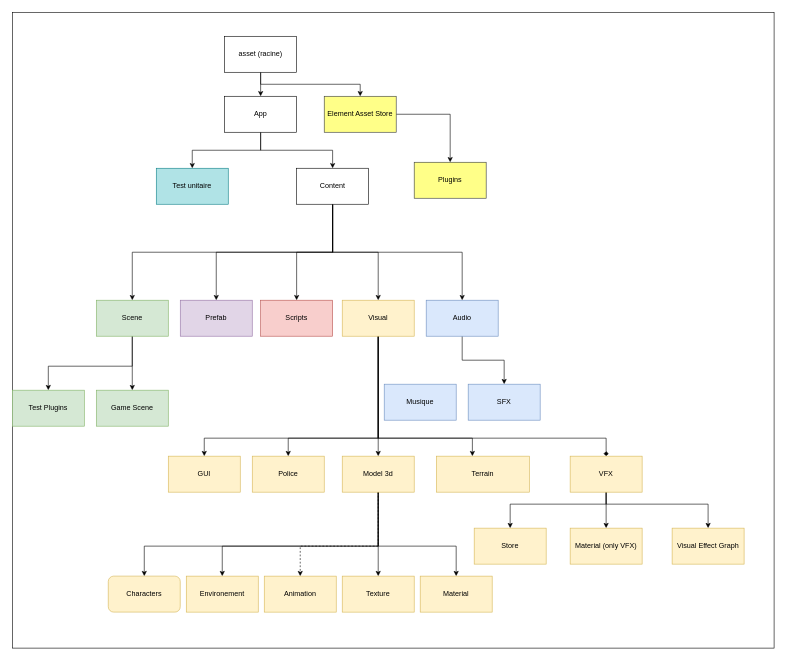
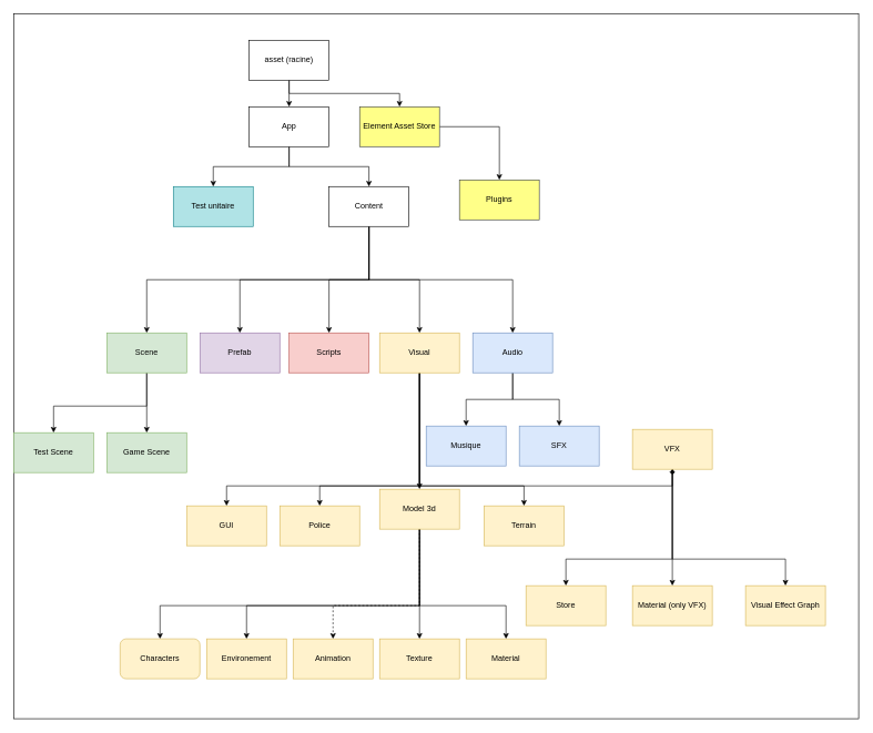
  <mxCell id="0" />
  <mxCell id="1" parent="0" />
  <mxCell id="2" value="" style="rounded=0;whiteSpace=wrap;html=1;" parent="1" vertex="1"><mxGeometry width="1270" height="1060" as="geometry" x="20" y="20" /></mxCell>
  <mxCell id="3" style="edgeStyle=orthogonalEdgeStyle;rounded=0;orthogonalLoop=1;jettySize=auto;html=1;" parent="1" source="5" target="9" edge="1"><mxGeometry relative="1" as="geometry" /></mxCell>
  <mxCell id="4" style="edgeStyle=orthogonalEdgeStyle;rounded=0;orthogonalLoop=1;jettySize=auto;html=1;" parent="1" source="5" target="51" edge="1"><mxGeometry relative="1" as="geometry"><Array as="points"><mxPoint x="434" y="140" /><mxPoint x="600" y="140" /></Array></mxGeometry></mxCell>
  <mxCell id="5" value="asset (racine)" style="rounded=0;whiteSpace=wrap;html=1;" parent="1" vertex="1"><mxGeometry x="374" y="60" width="120" height="60" as="geometry" /></mxCell>
  <mxCell id="6" value="Test unitaire" style="rounded=0;whiteSpace=wrap;html=1;fillColor=#b0e3e6;strokeColor=#0e8088;" parent="1" vertex="1"><mxGeometry x="260" y="280" width="120" height="60" as="geometry" /></mxCell>
  <mxCell id="7" style="edgeStyle=orthogonalEdgeStyle;rounded=0;orthogonalLoop=1;jettySize=auto;html=1;" parent="1" source="9" target="15" edge="1"><mxGeometry relative="1" as="geometry" /></mxCell>
  <mxCell id="8" style="edgeStyle=orthogonalEdgeStyle;rounded=0;orthogonalLoop=1;jettySize=auto;html=1;" parent="1" source="9" target="6" edge="1"><mxGeometry relative="1" as="geometry" /></mxCell>
  <mxCell id="9" value="App" style="rounded=0;whiteSpace=wrap;html=1;" parent="1" vertex="1"><mxGeometry x="374" y="160" width="120" height="60" as="geometry" /></mxCell>
  <mxCell id="10" style="edgeStyle=orthogonalEdgeStyle;rounded=0;orthogonalLoop=1;jettySize=auto;html=1;" parent="1" source="15" target="26" edge="1"><mxGeometry relative="1" as="geometry"><Array as="points"><mxPoint x="554" y="420" /><mxPoint x="770" y="420" /></Array></mxGeometry></mxCell>
  <mxCell id="11" style="edgeStyle=orthogonalEdgeStyle;rounded=0;orthogonalLoop=1;jettySize=auto;html=1;" parent="1" source="15" target="17" edge="1"><mxGeometry relative="1" as="geometry" /></mxCell>
  <mxCell id="12" style="edgeStyle=orthogonalEdgeStyle;rounded=0;orthogonalLoop=1;jettySize=auto;html=1;" parent="1" source="15" target="16" edge="1"><mxGeometry relative="1" as="geometry"><Array as="points"><mxPoint x="554" y="420" /><mxPoint x="360" y="420" /></Array></mxGeometry></mxCell>
  <mxCell id="13" style="edgeStyle=orthogonalEdgeStyle;rounded=0;orthogonalLoop=1;jettySize=auto;html=1;" parent="1" source="15" target="37" edge="1"><mxGeometry relative="1" as="geometry"><Array as="points"><mxPoint x="554" y="420" /><mxPoint x="220" y="420" /></Array></mxGeometry></mxCell>
  <mxCell id="14" style="edgeStyle=orthogonalEdgeStyle;rounded=0;orthogonalLoop=1;jettySize=auto;html=1;strokeColor=#000000;" parent="1" source="15" target="23" edge="1"><mxGeometry relative="1" as="geometry" /></mxCell>
  <mxCell id="15" value="Content" style="rounded=0;whiteSpace=wrap;html=1;" parent="1" vertex="1"><mxGeometry x="494" y="280" width="120" height="60" as="geometry" /></mxCell>
  <mxCell id="16" value="Prefab" style="rounded=0;whiteSpace=wrap;html=1;fillColor=#e1d5e7;strokeColor=#9673a6;" parent="1" vertex="1"><mxGeometry x="300" y="500" width="120" height="60" as="geometry" /></mxCell>
  <mxCell id="17" value="Scripts" style="rounded=0;whiteSpace=wrap;html=1;fillColor=#f8cecc;strokeColor=#b85450;" parent="1" vertex="1"><mxGeometry x="434" y="500" width="120" height="60" as="geometry" /></mxCell>
  <mxCell id="18" style="edgeStyle=orthogonalEdgeStyle;rounded=0;orthogonalLoop=1;jettySize=auto;html=1;strokeColor=#000000;" parent="1" source="23" target="53" edge="1"><mxGeometry relative="1" as="geometry"><Array as="points"><mxPoint x="630" y="730" /><mxPoint x="340" y="730" /></Array></mxGeometry></mxCell>
  <mxCell id="19" style="edgeStyle=orthogonalEdgeStyle;rounded=0;orthogonalLoop=1;jettySize=auto;html=1;strokeColor=#000000;" parent="1" source="23" target="34" edge="1"><mxGeometry relative="1" as="geometry"><Array as="points"><mxPoint x="630" y="730" /><mxPoint x="480" y="730" /></Array></mxGeometry></mxCell>
  <mxCell id="20" style="edgeStyle=orthogonalEdgeStyle;rounded=0;orthogonalLoop=1;jettySize=auto;html=1;strokeColor=#000000;" parent="1" source="23" target="32" edge="1"><mxGeometry relative="1" as="geometry" /></mxCell>
  <mxCell id="21" style="edgeStyle=orthogonalEdgeStyle;rounded=0;orthogonalLoop=1;jettySize=auto;html=1;strokeColor=#000000;" parent="1" source="23" target="52" edge="1"><mxGeometry relative="1" as="geometry"><Array as="points"><mxPoint x="630" y="730" /><mxPoint x="787" y="730" /></Array></mxGeometry></mxCell>
  <mxCell id="22" style="edgeStyle=orthogonalEdgeStyle;rounded=0;orthogonalLoop=1;jettySize=auto;html=1;strokeColor=#000000;endArrow=diamond;" parent="1" source="23" target="44" edge="1"><mxGeometry relative="1" as="geometry"><Array as="points"><mxPoint x="630" y="730" /><mxPoint x="1010" y="730" /></Array></mxGeometry></mxCell>
  <mxCell id="23" value="Visual" style="rounded=0;whiteSpace=wrap;html=1;fillColor=#fff2cc;strokeColor=#d6b656;" parent="1" vertex="1"><mxGeometry x="570" y="500" width="120" height="60" as="geometry" /></mxCell>
+ <mxCell id="24" style="edgeStyle=orthogonalEdgeStyle;rounded=0;orthogonalLoop=1;jettySize=auto;html=1;" parent="1" source="26" target="48" edge="1"><mxGeometry relative="1" as="geometry" /></mxCell>
  <mxCell id="25" style="edgeStyle=orthogonalEdgeStyle;rounded=0;orthogonalLoop=1;jettySize=auto;html=1;fillColor=#dae8fc;strokeColor=#000000;" parent="1" source="26" target="49" edge="1"><mxGeometry relative="1" as="geometry" /></mxCell>
  <mxCell id="26" value="Audio" style="rounded=0;whiteSpace=wrap;html=1;fillColor=#dae8fc;strokeColor=#6c8ebf;" parent="1" vertex="1"><mxGeometry x="710" y="500" width="120" height="60" as="geometry" /></mxCell>
  <mxCell id="27" style="edgeStyle=orthogonalEdgeStyle;rounded=0;orthogonalLoop=1;jettySize=auto;html=1;fillColor=#fff2cc;strokeColor=#000000;" parent="1" source="32" target="40" edge="1"><mxGeometry relative="1" as="geometry" /></mxCell>
  <mxCell id="28" style="edgeStyle=orthogonalEdgeStyle;rounded=0;orthogonalLoop=1;jettySize=auto;html=1;strokeColor=#000000;dashed=1;" parent="1" source="32" target="33" edge="1"><mxGeometry relative="1" as="geometry"><Array as="points"><mxPoint x="630" y="910" /><mxPoint x="500" y="910" /></Array></mxGeometry></mxCell>
  <mxCell id="29" style="edgeStyle=orthogonalEdgeStyle;rounded=0;orthogonalLoop=1;jettySize=auto;html=1;" parent="1" source="32" target="55" edge="1"><mxGeometry relative="1" as="geometry"><Array as="points"><mxPoint x="630" y="910" /><mxPoint x="760" y="910" /></Array></mxGeometry></mxCell>
  <mxCell id="30" style="edgeStyle=orthogonalEdgeStyle;rounded=0;orthogonalLoop=1;jettySize=auto;html=1;" parent="1" source="32" target="54" edge="1"><mxGeometry relative="1" as="geometry"><Array as="points"><mxPoint x="630" y="910" /><mxPoint x="370" y="910" /></Array></mxGeometry></mxCell>
  <mxCell id="31" style="edgeStyle=orthogonalEdgeStyle;rounded=0;orthogonalLoop=1;jettySize=auto;html=1;" parent="1" source="32" target="56" edge="1"><mxGeometry relative="1" as="geometry"><Array as="points"><mxPoint x="630" y="910" /><mxPoint x="240" y="910" /></Array></mxGeometry></mxCell>
- <mxCell id="32" value="Model 3d" style="rounded=0;whiteSpace=wrap;html=1;fillColor=#fff2cc;strokeColor=#d6b656;" parent="1" vertex="1"><mxGeometry x="570" y="760" width="120" height="60" as="geometry" /></mxCell>
+ <mxCell id="32" value="Model 3d" style="rounded=0;whiteSpace=wrap;html=1;fillColor=#fff2cc;strokeColor=#d6b656;" parent="1" vertex="1"><mxGeometry x="570" y="735" width="120" height="60" as="geometry" /></mxCell>
  <mxCell id="33" value="Animation" style="rounded=0;whiteSpace=wrap;html=1;fillColor=#fff2cc;strokeColor=#d6b656;" parent="1" vertex="1"><mxGeometry x="440" y="960" width="120" height="60" as="geometry" /></mxCell>
  <mxCell id="34" value="Police" style="rounded=0;whiteSpace=wrap;html=1;fillColor=#fff2cc;strokeColor=#d6b656;" parent="1" vertex="1"><mxGeometry x="420" y="760" width="120" height="60" as="geometry" /></mxCell>
  <mxCell id="35" style="edgeStyle=orthogonalEdgeStyle;rounded=0;orthogonalLoop=1;jettySize=auto;html=1;" parent="1" source="37" target="38" edge="1"><mxGeometry relative="1" as="geometry" /></mxCell>
  <mxCell id="36" style="edgeStyle=orthogonalEdgeStyle;rounded=0;orthogonalLoop=1;jettySize=auto;html=1;" parent="1" source="37" target="39" edge="1"><mxGeometry relative="1" as="geometry"><Array as="points"><mxPoint x="220" y="610" /><mxPoint x="80" y="610" /></Array></mxGeometry></mxCell>
  <mxCell id="37" value="Scene" style="rounded=0;whiteSpace=wrap;html=1;fillColor=#d5e8d4;strokeColor=#82b366;" parent="1" vertex="1"><mxGeometry x="160" y="500" width="120" height="60" as="geometry" /></mxCell>
  <mxCell id="38" value="Game Scene" style="rounded=0;whiteSpace=wrap;html=1;fillColor=#d5e8d4;strokeColor=#82b366;" parent="1" vertex="1"><mxGeometry x="160" y="650" width="120" height="60" as="geometry" /></mxCell>
- <mxCell id="39" value="Test Plugins" style="rounded=0;whiteSpace=wrap;html=1;fillColor=#d5e8d4;strokeColor=#82b366;" parent="1" vertex="1"><mxGeometry y="650" width="120" height="60" as="geometry" x="20" /></mxCell>
+ <mxCell id="39" value="Test Scene" style="rounded=0;whiteSpace=wrap;html=1;fillColor=#d5e8d4;strokeColor=#82b366;" parent="1" vertex="1"><mxGeometry y="650" width="120" height="60" as="geometry" x="20" /></mxCell>
  <mxCell id="40" value="Texture" style="rounded=0;whiteSpace=wrap;html=1;fillColor=#fff2cc;strokeColor=#d6b656;" parent="1" vertex="1"><mxGeometry x="570" y="960" width="120" height="60" as="geometry" /></mxCell>
  <mxCell id="41" style="edgeStyle=orthogonalEdgeStyle;rounded=0;orthogonalLoop=1;jettySize=auto;html=1;fillColor=#fff2cc;strokeColor=#000000;" parent="1" source="44" target="46" edge="1"><mxGeometry relative="1" as="geometry" /></mxCell>
  <mxCell id="42" style="edgeStyle=orthogonalEdgeStyle;rounded=0;orthogonalLoop=1;jettySize=auto;html=1;fillColor=#fff2cc;strokeColor=#000000;" parent="1" source="44" target="45" edge="1"><mxGeometry relative="1" as="geometry"><Array as="points"><mxPoint x="1010" y="840" /><mxPoint x="850" y="840" /></Array></mxGeometry></mxCell>
  <mxCell id="43" style="edgeStyle=orthogonalEdgeStyle;rounded=0;orthogonalLoop=1;jettySize=auto;html=1;fillColor=#fff2cc;strokeColor=#000000;" parent="1" source="44" target="47" edge="1"><mxGeometry relative="1" as="geometry"><Array as="points"><mxPoint x="1010" y="840" /><mxPoint x="1180" y="840" /></Array></mxGeometry></mxCell>
- <mxCell id="44" value="VFX" style="rounded=0;whiteSpace=wrap;html=1;fillColor=#fff2cc;strokeColor=#d6b656;" parent="1" vertex="1"><mxGeometry x="950" y="760" width="120" height="60" as="geometry" /></mxCell>
+ <mxCell id="44" value="VFX" style="rounded=0;whiteSpace=wrap;html=1;fillColor=#fff2cc;strokeColor=#d6b656;" parent="1" vertex="1"><mxGeometry x="950" y="645" width="120" height="60" as="geometry" /></mxCell>
  <mxCell id="45" value="Store" style="rounded=0;whiteSpace=wrap;html=1;fillColor=#fff2cc;strokeColor=#d6b656;" parent="1" vertex="1"><mxGeometry x="790" y="880" width="120" height="60" as="geometry" /></mxCell>
  <mxCell id="46" value="Material (only VFX)" style="rounded=0;whiteSpace=wrap;html=1;fillColor=#fff2cc;strokeColor=#d6b656;" parent="1" vertex="1"><mxGeometry x="950" y="880" width="120" height="60" as="geometry" /></mxCell>
  <mxCell id="47" value="Visual Effect Graph" style="rounded=0;whiteSpace=wrap;html=1;fillColor=#fff2cc;strokeColor=#d6b656;" parent="1" vertex="1"><mxGeometry x="1120" y="880" width="120" height="60" as="geometry" /></mxCell>
  <mxCell id="48" value="Musique" style="rounded=0;whiteSpace=wrap;html=1;fillColor=#dae8fc;strokeColor=#6c8ebf;" parent="1" vertex="1"><mxGeometry x="640" y="640" width="120" height="60" as="geometry" /></mxCell>
  <mxCell id="49" value="SFX" style="rounded=0;whiteSpace=wrap;html=1;fillColor=#dae8fc;strokeColor=#6c8ebf;" parent="1" vertex="1"><mxGeometry x="780" y="640" width="120" height="60" as="geometry" /></mxCell>
  <mxCell id="50" style="edgeStyle=orthogonalEdgeStyle;rounded=0;orthogonalLoop=1;jettySize=auto;html=1;" parent="1" source="51" target="57" edge="1"><mxGeometry relative="1" as="geometry" /></mxCell>
  <mxCell id="51" value="Element Asset Store" style="rounded=0;whiteSpace=wrap;html=1;fillColor=#ffff88;strokeColor=#36393d;" parent="1" vertex="1"><mxGeometry x="540" y="160" width="120" height="60" as="geometry" /></mxCell>
- <mxCell id="52" value="Terrain" style="rounded=0;whiteSpace=wrap;html=1;fillColor=#fff2cc;strokeColor=#d6b656;" parent="1" vertex="1"><mxGeometry x="727" y="760" width="155" height="60" as="geometry" /></mxCell>
+ <mxCell id="52" value="Terrain" style="rounded=0;whiteSpace=wrap;html=1;fillColor=#fff2cc;strokeColor=#d6b656;" parent="1" vertex="1"><mxGeometry x="727" y="760" width="120" height="60" as="geometry" /></mxCell>
  <mxCell id="53" value="GUI" style="rounded=0;whiteSpace=wrap;html=1;fillColor=#fff2cc;strokeColor=#d6b656;" parent="1" vertex="1"><mxGeometry x="280" y="760" width="120" height="60" as="geometry" /></mxCell>
  <mxCell id="54" value="Environement&lt;span style=&quot;color: rgba(0 , 0 , 0 , 0) ; font-family: monospace ; font-size: 0px&quot;&gt;%3CmxGraphModel%3E%3Croot%3E%3CmxCell%20id%3D%220%22%2F%3E%3CmxCell%20id%3D%221%22%20parent%3D%220%22%2F%3E%3CmxCell%20id%3D%222%22%20value%3D%22Animation%22%20style%3D%22rounded%3D0%3BwhiteSpace%3Dwrap%3Bhtml%3D1%3BfillColor%3D%23fff2cc%3BstrokeColor%3D%23d6b656%3B%22%20vertex%3D%221%22%20parent%3D%221%22%3E%3CmxGeometry%20x%3D%22480%22%20y%3D%22860%22%20width%3D%22120%22%20height%3D%2260%22%20as%3D%22geometry%22%2F%3E%3C%2FmxCell%3E%3C%2Froot%3E%3C%2FmxGraphModel%3E&lt;/span&gt;" style="rounded=0;whiteSpace=wrap;html=1;fillColor=#fff2cc;strokeColor=#d6b656;" parent="1" vertex="1"><mxGeometry x="310" y="960" width="120" height="60" as="geometry" /></mxCell>
  <mxCell id="55" value="Material" style="rounded=0;whiteSpace=wrap;html=1;fillColor=#fff2cc;strokeColor=#d6b656;" parent="1" vertex="1"><mxGeometry x="700" y="960" width="120" height="60" as="geometry" /></mxCell>
  <mxCell id="56" value="Characters" style="whiteSpace=wrap;html=1;fillColor=#fff2cc;strokeColor=#d6b656;rounded=1;" parent="1" vertex="1"><mxGeometry x="180" y="960" width="120" height="60" as="geometry" /></mxCell>
  <mxCell id="57" value="Plugins" style="rounded=0;whiteSpace=wrap;html=1;fillColor=#ffff88;strokeColor=#36393d;" parent="1" vertex="1"><mxGeometry x="690" y="270" width="120" height="60" as="geometry" /></mxCell>
